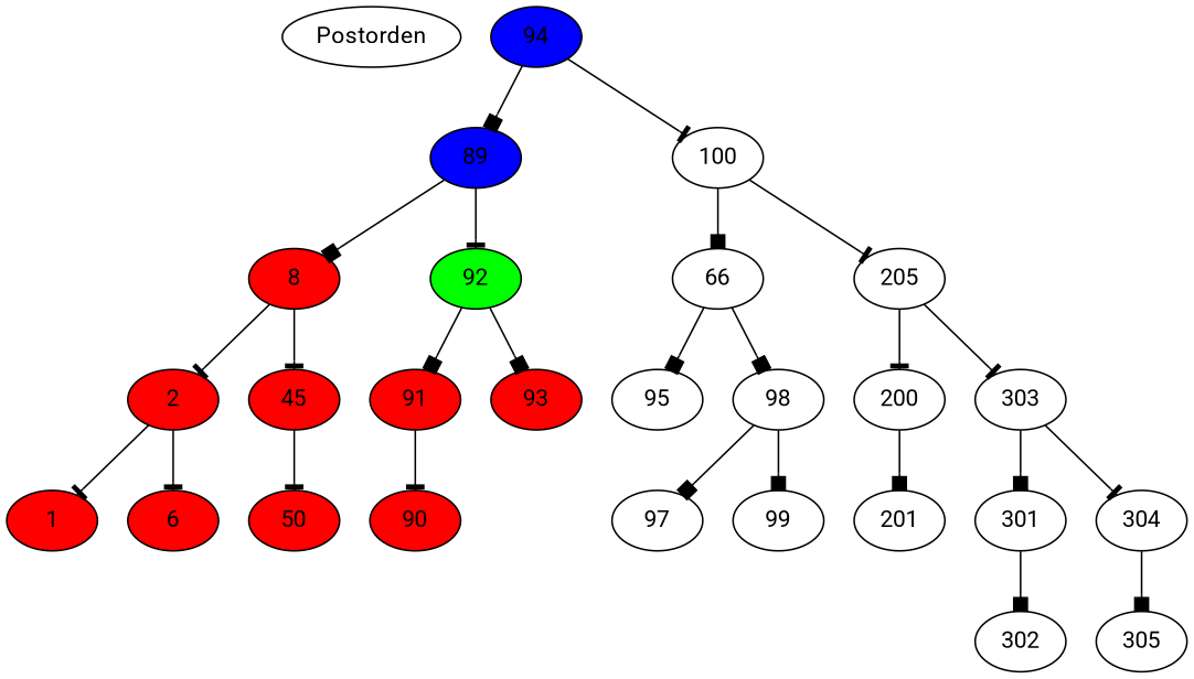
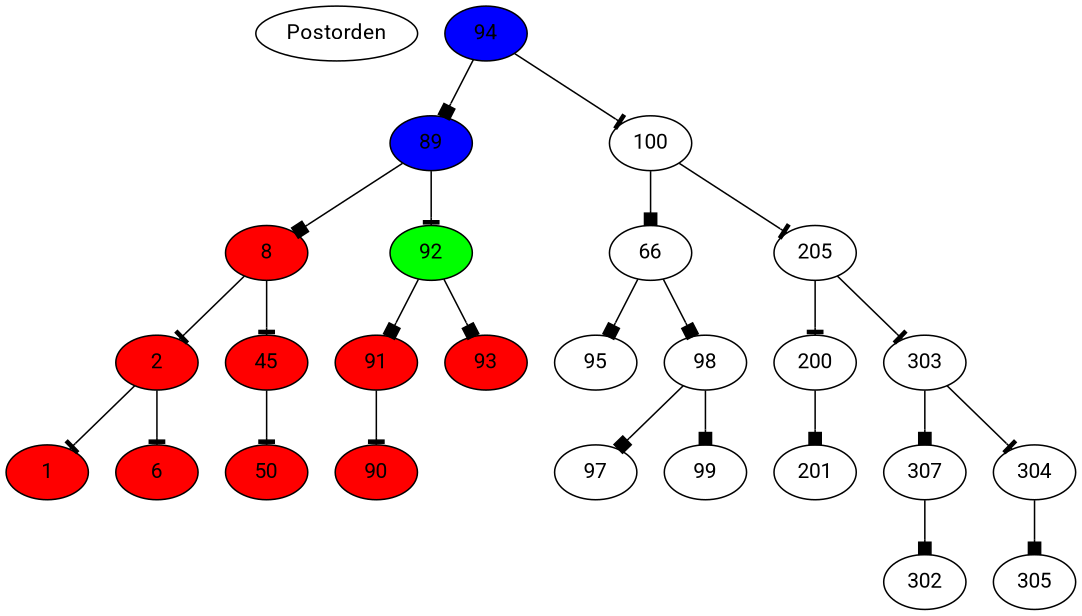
  digraph {
    fontname=Roboto
    node [fontname=Roboto]
    edge [arrowhead=box fontname=Roboto]
    Postorden
    94 [fillcolor=blue style=filled]
    89 [fillcolor=blue style=filled]
    100
    8 [fillcolor=red style=filled]
    92 [fillcolor=green style=filled]
    n7 [label=66]
    205
    2 [fillcolor=red style=filled]
    45 [fillcolor=red style=filled]
    91 [fillcolor=red style=filled]
    93 [fillcolor=red style=filled]
    1 [fillcolor=red style=filled]
    6 [fillcolor=red style=filled]
    50 [fillcolor=red style=filled]
    90 [fillcolor=red style=filled]
    95
    98
    200
    303
    97
    99
    201
-   301
+   301 [label=307]
    304
    302
    305
    94 -> 89
    94 -> 100 [arrowhead=tee]
    89 -> 8
    89 -> 92 [arrowhead=tee]
    100 -> n7
    100 -> 205 [arrowhead=tee]
    8 -> 2 [arrowhead=tee]
    8 -> 45 [arrowhead=tee]
    92 -> 91
    92 -> 93
    n7 -> 95
    n7 -> 98
    205 -> 200 [arrowhead=tee]
    205 -> 303 [arrowhead=tee]
    2 -> 1 [arrowhead=tee]
    2 -> 6 [arrowhead=tee]
    45 -> 50 [arrowhead=tee]
    91 -> 90 [arrowhead=tee]
    98 -> 97
    98 -> 99
    200 -> 201
    303 -> 301
    303 -> 304 [arrowhead=tee]
    301 -> 302
    304 -> 305
  }
